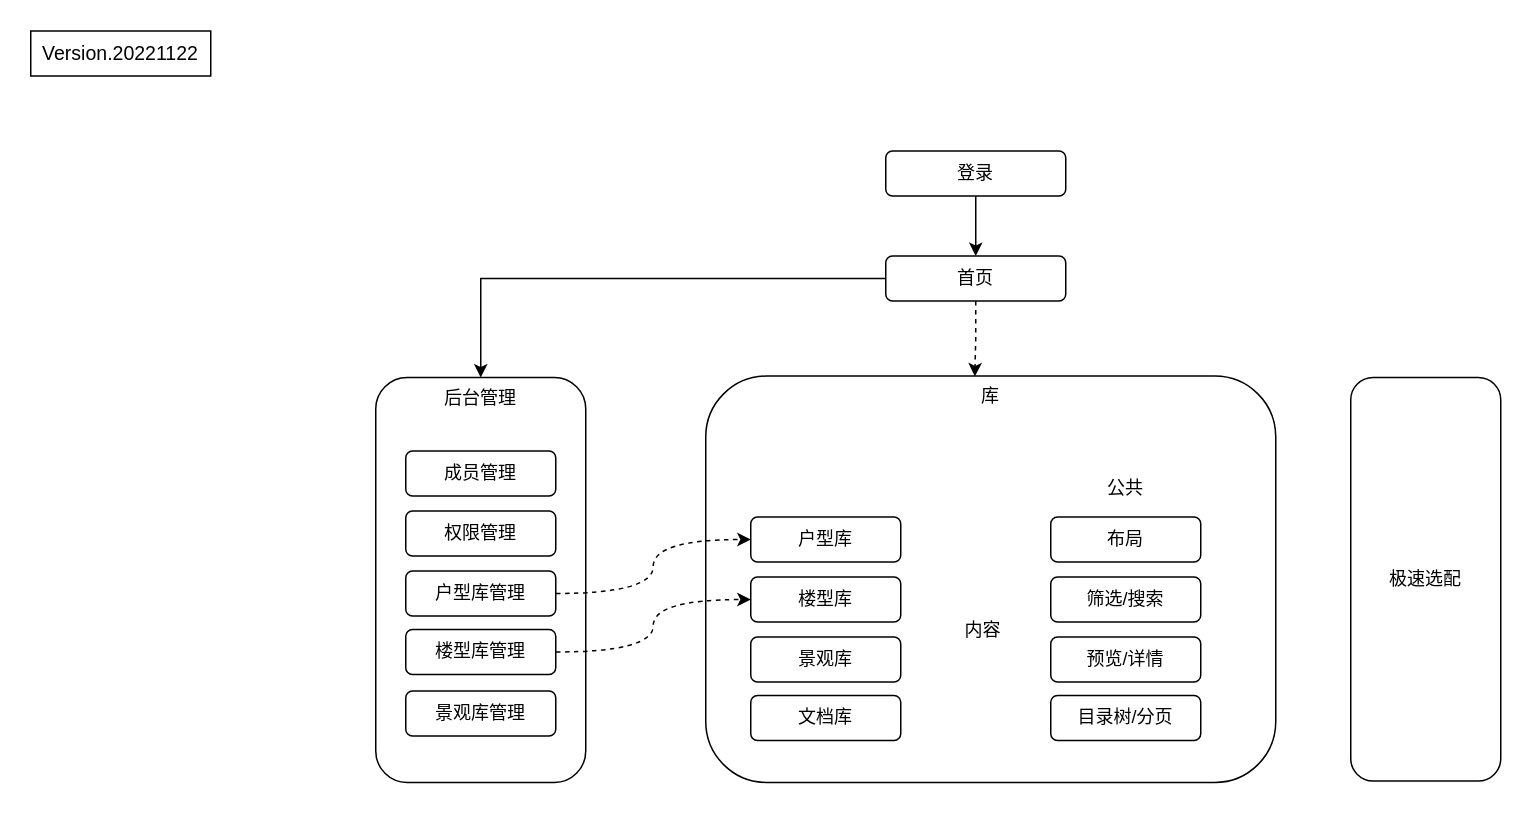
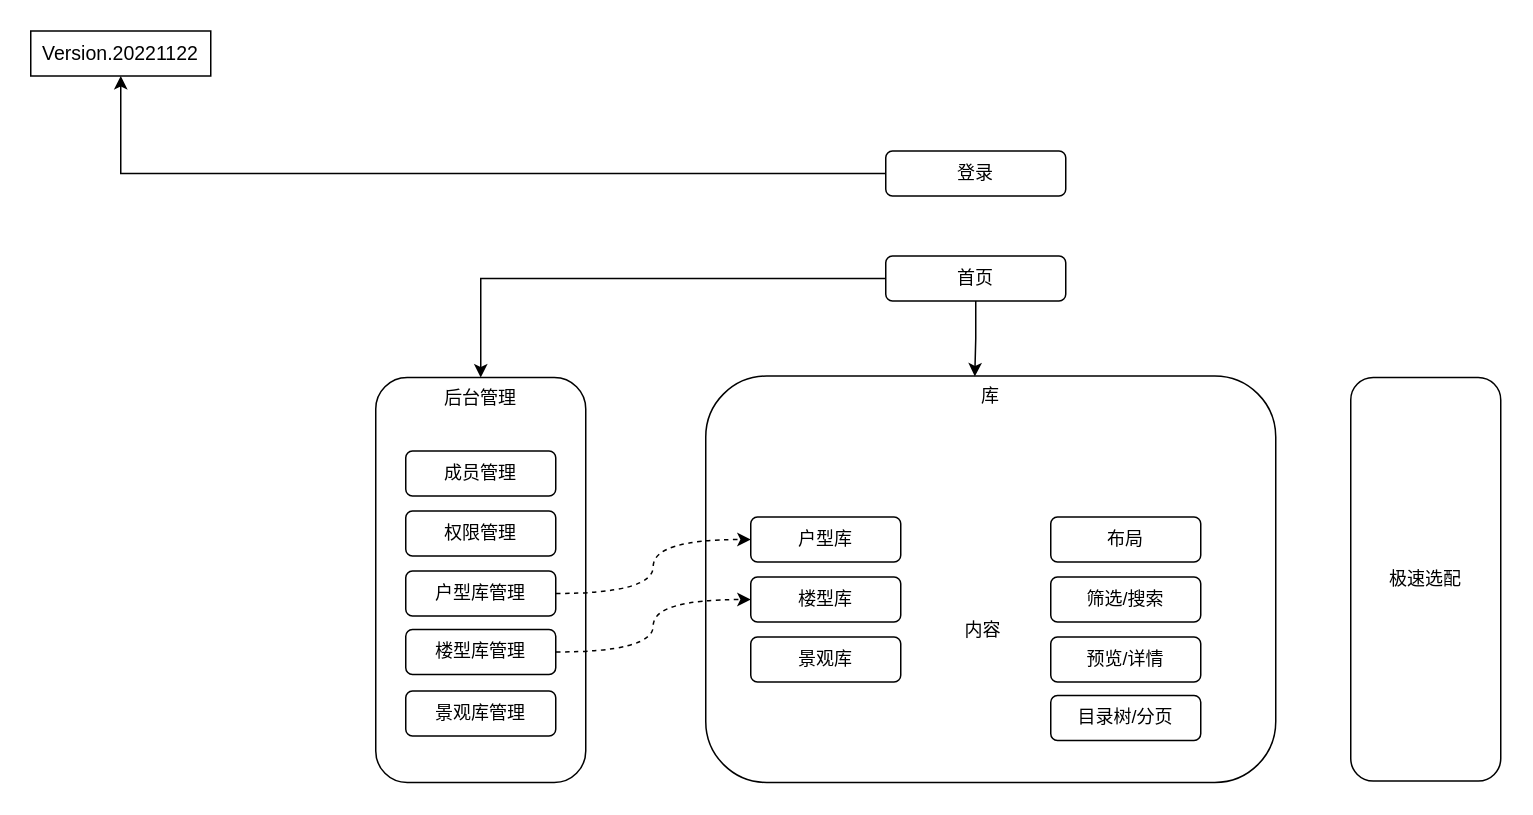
  <mxCell id="0" />
  <mxCell id="1" parent="0" />
  <mxCell id="2" value="Version.20221122" style="rounded=0;whiteSpace=wrap;html=1;labelBorderColor=none;fontSize=13;fillColor=none;" vertex="1" parent="1"><mxGeometry x="20" y="20" width="120" height="30" as="geometry" /></mxCell>
  <mxCell id="3" value="" style="group" vertex="1" connectable="0" parent="1"><mxGeometry x="470" y="250" width="380" height="271" as="geometry" /></mxCell>
  <mxCell id="4" value="库" style="rounded=1;whiteSpace=wrap;html=1;fillColor=none;verticalAlign=top;" vertex="1" parent="3"><mxGeometry width="380" height="271" as="geometry" /></mxCell>
  <mxCell id="5" value="" style="group" vertex="1" connectable="0" parent="3"><mxGeometry x="30" y="94" width="100" height="149" as="geometry" /></mxCell>
  <mxCell id="6" value="户型库" style="rounded=1;whiteSpace=wrap;html=1;fillColor=none;" vertex="1" parent="5"><mxGeometry width="100" height="30" as="geometry" /></mxCell>
  <mxCell id="7" value="楼型库" style="rounded=1;whiteSpace=wrap;html=1;fillColor=none;" vertex="1" parent="5"><mxGeometry y="40" width="100" height="30" as="geometry" /></mxCell>
- <mxCell id="8" value="文档库" style="rounded=1;whiteSpace=wrap;html=1;fillColor=none;" vertex="1" parent="5"><mxGeometry y="119" width="100" height="30" as="geometry" /></mxCell>
  <mxCell id="9" value="景观库" style="rounded=1;whiteSpace=wrap;html=1;fillColor=none;" vertex="1" parent="5"><mxGeometry y="80" width="100" height="30" as="geometry" /></mxCell>
  <mxCell id="10" value="内容" style="text;html=1;strokeColor=none;fillColor=none;align=center;verticalAlign=middle;whiteSpace=wrap;rounded=0;" vertex="1" parent="3"><mxGeometry x="155" y="155" width="60" height="30" as="geometry" /></mxCell>
- <mxCell id="11" value="公共" style="text;html=1;strokeColor=none;fillColor=none;align=center;verticalAlign=middle;whiteSpace=wrap;rounded=0;" vertex="1" parent="3"><mxGeometry x="250" y="60" width="60" height="30" as="geometry" /></mxCell>
  <mxCell id="12" value="" style="group" vertex="1" connectable="0" parent="3"><mxGeometry x="230" y="94" width="100" height="149" as="geometry" /></mxCell>
  <mxCell id="13" value="布局" style="rounded=1;whiteSpace=wrap;html=1;fillColor=none;" vertex="1" parent="12"><mxGeometry width="100" height="30" as="geometry" /></mxCell>
  <mxCell id="14" value="筛选/搜索" style="rounded=1;whiteSpace=wrap;html=1;fillColor=none;" vertex="1" parent="12"><mxGeometry y="40" width="100" height="30" as="geometry" /></mxCell>
  <mxCell id="15" value="目录树/分页" style="rounded=1;whiteSpace=wrap;html=1;fillColor=none;" vertex="1" parent="12"><mxGeometry y="119" width="100" height="30" as="geometry" /></mxCell>
  <mxCell id="16" value="预览/详情" style="rounded=1;whiteSpace=wrap;html=1;fillColor=none;" vertex="1" parent="12"><mxGeometry y="80" width="100" height="30" as="geometry" /></mxCell>
- <mxCell id="17" style="edgeStyle=orthogonalEdgeStyle;rounded=0;orthogonalLoop=1;jettySize=auto;html=1;entryX=0.472;entryY=0.001;entryDx=0;entryDy=0;entryPerimeter=0;dashed=1;" edge="1" parent="1" source="19" target="4"><mxGeometry relative="1" as="geometry" /></mxCell>
+ <mxCell id="17" style="edgeStyle=orthogonalEdgeStyle;rounded=0;orthogonalLoop=1;jettySize=auto;html=1;entryX=0.472;entryY=0.001;entryDx=0;entryDy=0;entryPerimeter=0;" edge="1" parent="1" source="19" target="4"><mxGeometry relative="1" as="geometry" /></mxCell>
  <mxCell id="18" style="edgeStyle=orthogonalEdgeStyle;rounded=0;orthogonalLoop=1;jettySize=auto;html=1;entryX=0.5;entryY=0;entryDx=0;entryDy=0;" edge="1" parent="1" source="19" target="22"><mxGeometry relative="1" as="geometry" /></mxCell>
  <mxCell id="19" value="首页" style="rounded=1;whiteSpace=wrap;html=1;fillColor=none;" vertex="1" parent="1"><mxGeometry x="590" y="170" width="120" height="30" as="geometry" /></mxCell>
  <mxCell id="20" value="极速选配" style="rounded=1;whiteSpace=wrap;html=1;fillColor=none;" vertex="1" parent="1"><mxGeometry x="900" y="251" width="100" height="269" as="geometry" /></mxCell>
  <mxCell id="21" value="" style="group" vertex="1" connectable="0" parent="1"><mxGeometry x="250" y="251" width="140" height="270" as="geometry" /></mxCell>
  <mxCell id="22" value="后台管理" style="rounded=1;whiteSpace=wrap;html=1;fillColor=none;verticalAlign=top;" vertex="1" parent="21"><mxGeometry width="140" height="270" as="geometry" /></mxCell>
  <mxCell id="23" value="成员管理" style="rounded=1;whiteSpace=wrap;html=1;fillColor=none;" vertex="1" parent="21"><mxGeometry x="20" y="49" width="100" height="30" as="geometry" /></mxCell>
  <mxCell id="24" value="权限管理" style="rounded=1;whiteSpace=wrap;html=1;fillColor=none;" vertex="1" parent="21"><mxGeometry x="20" y="89" width="100" height="30" as="geometry" /></mxCell>
  <mxCell id="25" value="楼型库管理&lt;span style=&quot;color: rgba(0, 0, 0, 0); font-family: monospace; font-size: 0px; text-align: start;&quot;&gt;%3CmxGraphModel%3E%3Croot%3E%3CmxCell%20id%3D%220%22%2F%3E%3CmxCell%20id%3D%221%22%20parent%3D%220%22%2F%3E%3CmxCell%20id%3D%222%22%20value%3D%22%22%20style%3D%22group%22%20vertex%3D%221%22%20connectable%3D%220%22%20parent%3D%221%22%3E%3CmxGeometry%20x%3D%22580%22%20y%3D%22334%22%20width%3D%22100%22%20height%3D%22149%22%20as%3D%22geometry%22%2F%3E%3C%2FmxCell%3E%3CmxCell%20id%3D%223%22%20value%3D%22%E5%B8%83%E5%B1%80%22%20style%3D%22rounded%3D1%3BwhiteSpace%3Dwrap%3Bhtml%3D1%3BfillColor%3Dnone%3B%22%20vertex%3D%221%22%20parent%3D%222%22%3E%3CmxGeometry%20width%3D%22100%22%20height%3D%2230%22%20as%3D%22geometry%22%2F%3E%3C%2FmxCell%3E%3CmxCell%20id%3D%224%22%20value%3D%22%E7%AD%9B%E9%80%89%2F%E6%90%9C%E7%B4%A2%22%20style%3D%22rounded%3D1%3BwhiteSpace%3Dwrap%3Bhtml%3D1%3BfillColor%3Dnone%3B%22%20vertex%3D%221%22%20parent%3D%222%22%3E%3CmxGeometry%20y%3D%2240%22%20width%3D%22100%22%20height%3D%2230%22%20as%3D%22geometry%22%2F%3E%3C%2FmxCell%3E%3CmxCell%20id%3D%225%22%20value%3D%22%E7%9B%AE%E5%BD%95%E6%A0%91%2F%E5%88%86%E9%A1%B5%22%20style%3D%22rounded%3D1%3BwhiteSpace%3Dwrap%3Bhtml%3D1%3BfillColor%3Dnone%3B%22%20vertex%3D%221%22%20parent%3D%222%22%3E%3CmxGeometry%20y%3D%22119%22%20width%3D%22100%22%20height%3D%2230%22%20as%3D%22geometry%22%2F%3E%3C%2FmxCell%3E%3CmxCell%20id%3D%226%22%20value%3D%22%E9%A2%84%E8%A7%88%2F%E8%AF%A6%E6%83%85%22%20style%3D%22rounded%3D1%3BwhiteSpace%3Dwrap%3Bhtml%3D1%3BfillColor%3Dnone%3B%22%20vertex%3D%221%22%20parent%3D%222%22%3E%3CmxGeometry%20y%3D%2280%22%20width%3D%22100%22%20height%3D%2230%22%20as%3D%22geometry%22%2F%3E%3C%2FmxCell%3E%3C%2Froot%3E%3C%2FmxGraphModel%3E&lt;/span&gt;" style="rounded=1;whiteSpace=wrap;html=1;fillColor=none;" vertex="1" parent="21"><mxGeometry x="20" y="168" width="100" height="30" as="geometry" /></mxCell>
  <mxCell id="26" value="景观库管理" style="rounded=1;whiteSpace=wrap;html=1;fillColor=none;" vertex="1" parent="21"><mxGeometry x="20" y="209" width="100" height="30" as="geometry" /></mxCell>
  <mxCell id="27" value="户型库管理&lt;span style=&quot;color: rgba(0, 0, 0, 0); font-family: monospace; font-size: 0px; text-align: start;&quot;&gt;%3CmxGraphModel%3E%3Croot%3E%3CmxCell%20id%3D%220%22%2F%3E%3CmxCell%20id%3D%221%22%20parent%3D%220%22%2F%3E%3CmxCell%20id%3D%222%22%20value%3D%22%22%20style%3D%22group%22%20vertex%3D%221%22%20connectable%3D%220%22%20parent%3D%221%22%3E%3CmxGeometry%20x%3D%22580%22%20y%3D%22334%22%20width%3D%22100%22%20height%3D%22149%22%20as%3D%22geometry%22%2F%3E%3C%2FmxCell%3E%3CmxCell%20id%3D%223%22%20value%3D%22%E5%B8%83%E5%B1%80%22%20style%3D%22rounded%3D1%3BwhiteSpace%3Dwrap%3Bhtml%3D1%3BfillColor%3Dnone%3B%22%20vertex%3D%221%22%20parent%3D%222%22%3E%3CmxGeometry%20width%3D%22100%22%20height%3D%2230%22%20as%3D%22geometry%22%2F%3E%3C%2FmxCell%3E%3CmxCell%20id%3D%224%22%20value%3D%22%E7%AD%9B%E9%80%89%2F%E6%90%9C%E7%B4%A2%22%20style%3D%22rounded%3D1%3BwhiteSpace%3Dwrap%3Bhtml%3D1%3BfillColor%3Dnone%3B%22%20vertex%3D%221%22%20parent%3D%222%22%3E%3CmxGeometry%20y%3D%2240%22%20width%3D%22100%22%20height%3D%2230%22%20as%3D%22geometry%22%2F%3E%3C%2FmxCell%3E%3CmxCell%20id%3D%225%22%20value%3D%22%E7%9B%AE%E5%BD%95%E6%A0%91%2F%E5%88%86%E9%A1%B5%22%20style%3D%22rounded%3D1%3BwhiteSpace%3Dwrap%3Bhtml%3D1%3BfillColor%3Dnone%3B%22%20vertex%3D%221%22%20parent%3D%222%22%3E%3CmxGeometry%20y%3D%22119%22%20width%3D%22100%22%20height%3D%2230%22%20as%3D%22geometry%22%2F%3E%3C%2FmxCell%3E%3CmxCell%20id%3D%226%22%20value%3D%22%E9%A2%84%E8%A7%88%2F%E8%AF%A6%E6%83%85%22%20style%3D%22rounded%3D1%3BwhiteSpace%3Dwrap%3Bhtml%3D1%3BfillColor%3Dnone%3B%22%20vertex%3D%221%22%20parent%3D%222%22%3E%3CmxGeometry%20y%3D%2280%22%20width%3D%22100%22%20height%3D%2230%22%20as%3D%22geometry%22%2F%3E%3C%2FmxCell%3E%3C%2Froot%3E%3C%2FmxGraphModel%3E&lt;/span&gt;" style="rounded=1;whiteSpace=wrap;html=1;fillColor=none;" vertex="1" parent="21"><mxGeometry x="20" y="129" width="100" height="30" as="geometry" /></mxCell>
  <mxCell id="28" style="edgeStyle=orthogonalEdgeStyle;rounded=0;orthogonalLoop=1;jettySize=auto;html=1;exitX=1;exitY=0.5;exitDx=0;exitDy=0;entryX=0;entryY=0.5;entryDx=0;entryDy=0;dashed=1;curved=1;" edge="1" parent="1" source="25" target="7"><mxGeometry relative="1" as="geometry" /></mxCell>
  <mxCell id="29" style="edgeStyle=orthogonalEdgeStyle;rounded=0;orthogonalLoop=1;jettySize=auto;html=1;entryX=0;entryY=0.5;entryDx=0;entryDy=0;dashed=1;curved=1;" edge="1" parent="1" source="27" target="6"><mxGeometry relative="1" as="geometry" /></mxCell>
- <mxCell id="30" style="edgeStyle=orthogonalEdgeStyle;rounded=0;orthogonalLoop=1;jettySize=auto;html=1;entryX=0.5;entryY=0;entryDx=0;entryDy=0;" edge="1" parent="1" source="31" target="19"><mxGeometry relative="1" as="geometry" /></mxCell>
+ <mxCell id="30" style="edgeStyle=orthogonalEdgeStyle;rounded=0;orthogonalLoop=1;jettySize=auto;html=1;" edge="1" parent="1" source="31" target="2"><mxGeometry relative="1" as="geometry" /></mxCell>
  <mxCell id="31" value="登录" style="rounded=1;whiteSpace=wrap;html=1;fillColor=none;" vertex="1" parent="1"><mxGeometry x="590" y="100" width="120" height="30" as="geometry" /></mxCell>
